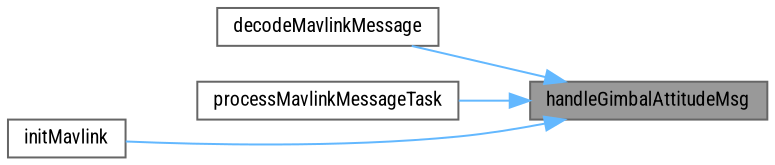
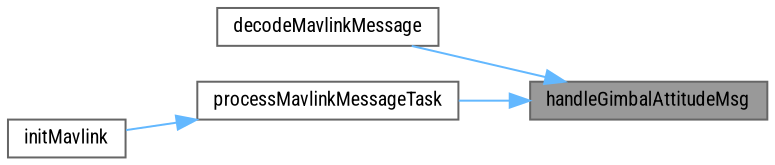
  digraph {
    fontname="Roboto Condensed"
    rankdir=RL
    node [color=grey40 fillcolor=white fontname="Roboto Condensed" fontsize=10 shape=box style=filled]
    edge [color=steelblue1 dir=back fontname="Roboto Condensed" fontsize=10 labelfontname=Helvetica labelfontsize=10 style=solid]
    n1 [color=gray40 fillcolor=grey60 fontcolor=black height=0.2 label=handleGimbalAttitudeMsg width=0.4]
    n2 [height=0.2 label=decodeMavlinkMessage width=0.4]
    n3 [height=0.2 label=processMavlinkMessageTask width=0.4]
    n4 [height=0.2 label=initMavlink width=0.4]
    n1 -> n2
    n1 -> n3
-   n1 -> n4
+   n3 -> n4
  }
